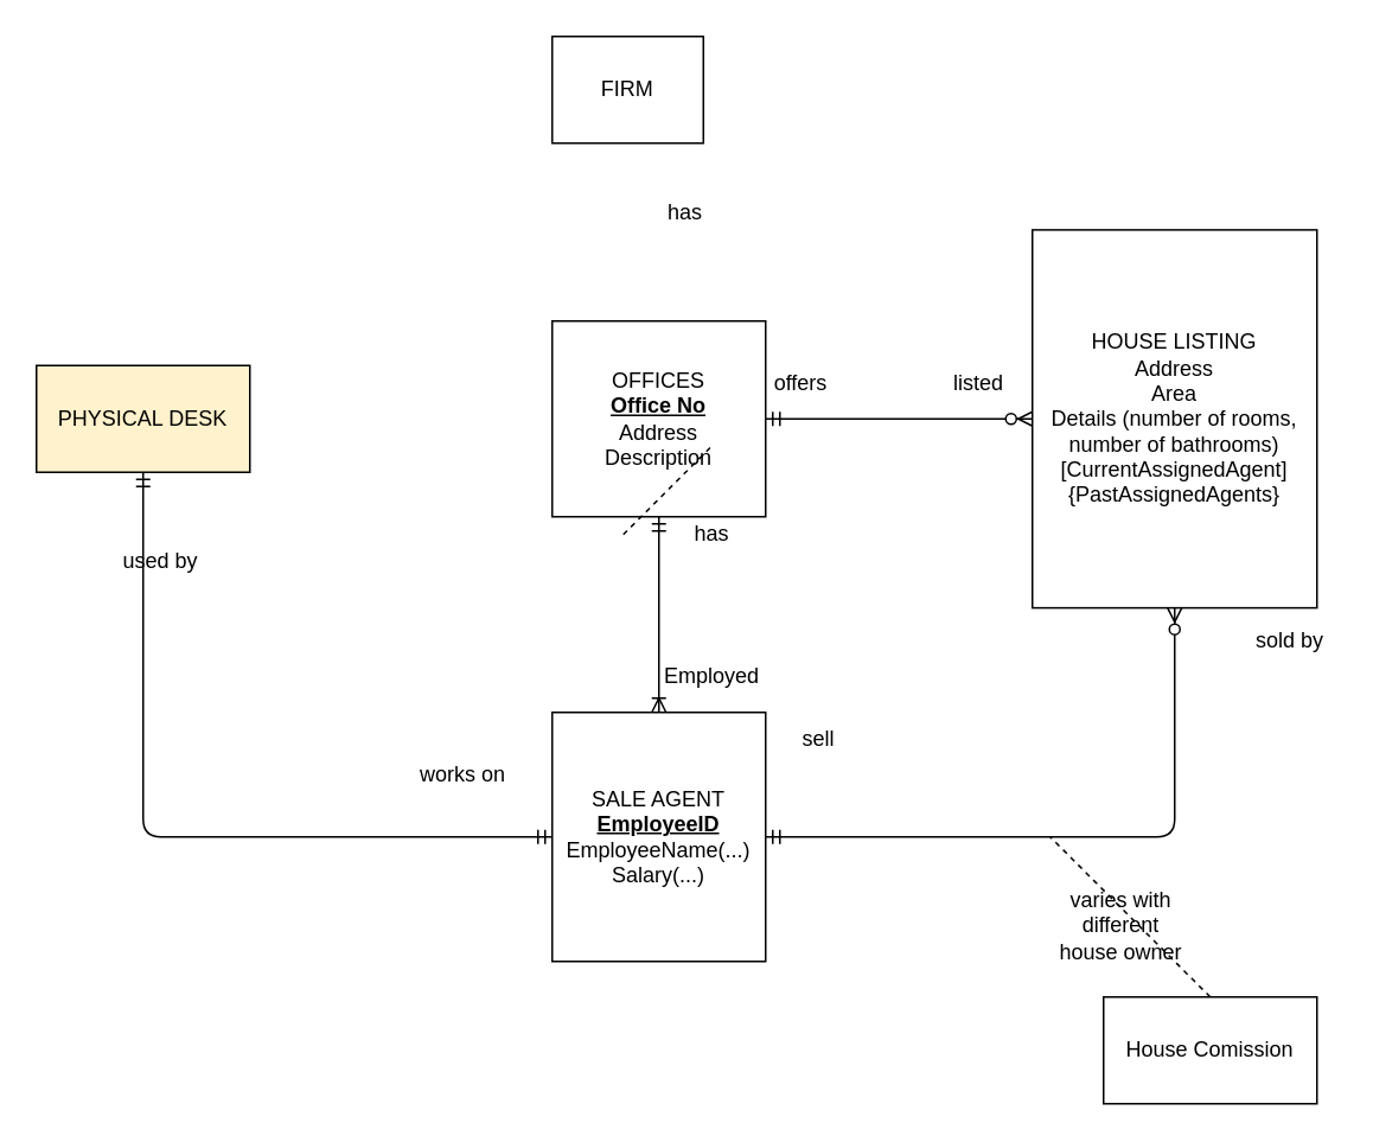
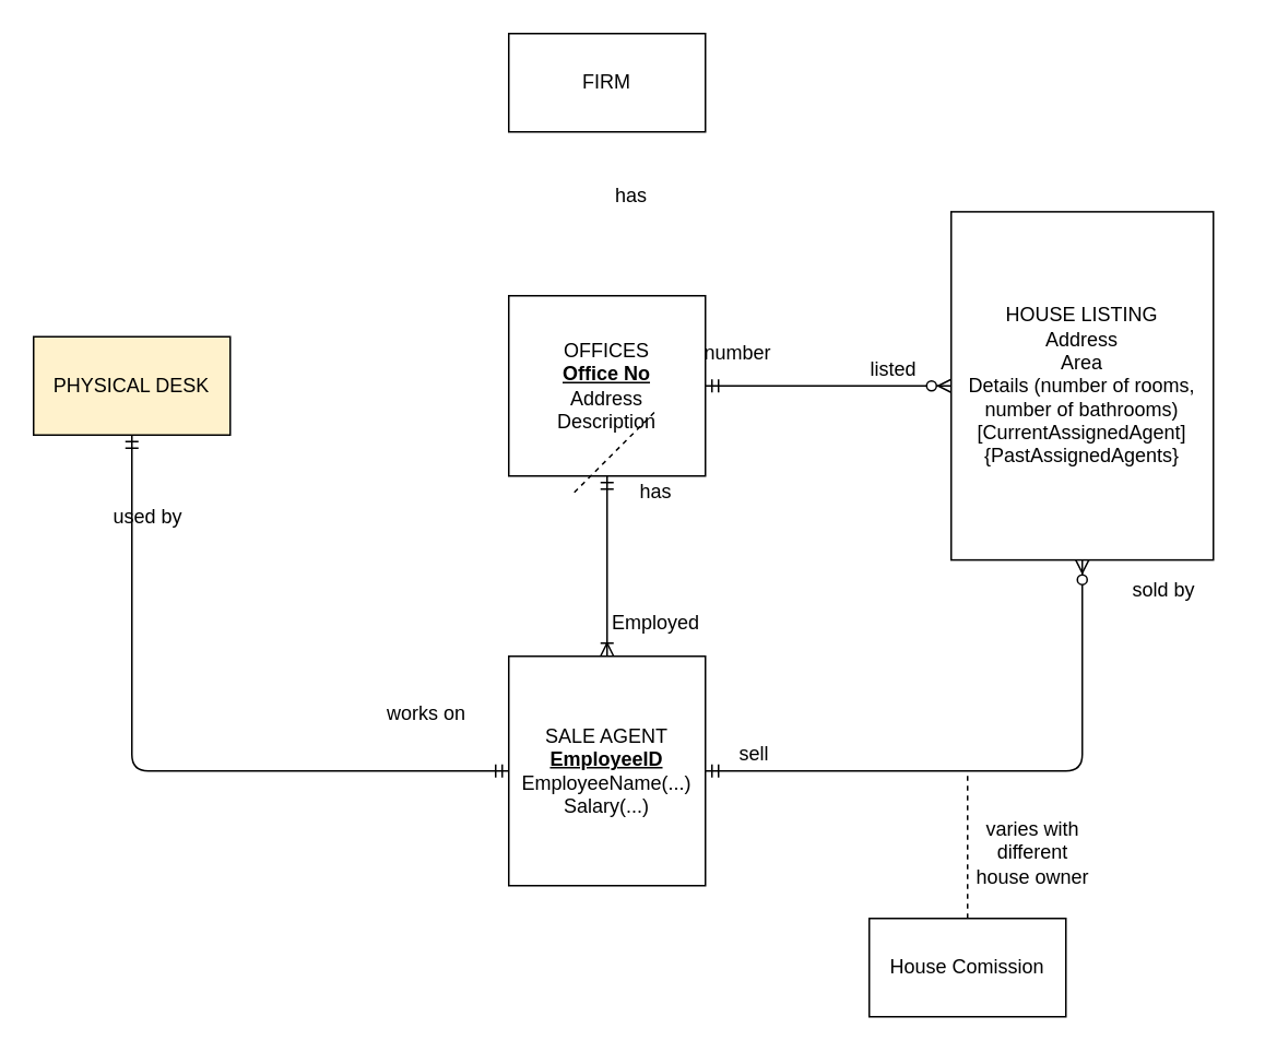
  <mxCell id="0" />
  <mxCell id="1" parent="0" />
- <mxCell id="2" value="FIRM" style="rounded=0;whiteSpace=wrap;html=1;" vertex="1" parent="1"><mxGeometry x="310" y="20" width="85" height="60" as="geometry" /></mxCell>
+ <mxCell id="2" value="FIRM" style="rounded=0;whiteSpace=wrap;html=1;" vertex="1" parent="1"><mxGeometry x="310" y="20" width="120" height="60" as="geometry" /></mxCell>
  <mxCell id="3" value="&lt;div&gt;OFFICES&lt;/div&gt;&lt;div&gt;&lt;u&gt;&lt;b&gt;Office No&lt;/b&gt;&lt;/u&gt;&lt;/div&gt;&lt;div&gt;Address&lt;/div&gt;&lt;div&gt;Description&lt;br&gt;&lt;/div&gt;" style="rounded=0;whiteSpace=wrap;html=1;" vertex="1" parent="1"><mxGeometry x="310" y="180" width="120" height="110" as="geometry" /></mxCell>
  <mxCell id="4" value="&lt;div&gt;HOUSE LISTING&lt;br&gt;&lt;/div&gt;&lt;div&gt;Address&lt;/div&gt;&lt;div&gt;Area&lt;/div&gt;&lt;div&gt;Details (number of rooms, number of bathrooms)&lt;/div&gt;&lt;div&gt;[CurrentAssignedAgent]&lt;br&gt;&lt;/div&gt;&lt;div&gt;{PastAssignedAgents}&lt;br&gt;&lt;/div&gt;" style="rounded=0;whiteSpace=wrap;html=1;" vertex="1" parent="1"><mxGeometry x="580" y="128.75" width="160" height="212.5" as="geometry" /></mxCell>
  <mxCell id="5" value="&lt;div&gt;SALE AGENT&lt;/div&gt;&lt;div&gt;&lt;u&gt;&lt;b&gt;EmployeeID&lt;/b&gt;&lt;/u&gt;&lt;/div&gt;&lt;div&gt;EmployeeName(...)&lt;/div&gt;&lt;div&gt;Salary(...)&lt;br&gt;&lt;/div&gt;" style="rounded=0;whiteSpace=wrap;html=1;" vertex="1" parent="1"><mxGeometry x="310" y="400" width="120" height="140" as="geometry" /></mxCell>
  <mxCell id="6" value="PHYSICAL DESK" style="rounded=0;whiteSpace=wrap;html=1;fillColor=#fff2cc;" vertex="1" parent="1"><mxGeometry x="20" y="205" width="120" height="60" as="geometry" /></mxCell>
  <mxCell id="7" value="" style="endArrow=ERzeroToMany;html=1;exitX=1;exitY=0.5;exitDx=0;exitDy=0;entryX=0;entryY=0.5;entryDx=0;entryDy=0;startArrow=ERmandOne;startFill=0;endFill=1;" edge="1" parent="1" source="3" target="4"><mxGeometry width="50" height="50" relative="1" as="geometry"><mxPoint x="460" y="250" as="sourcePoint" /><mxPoint x="510" y="200" as="targetPoint" /></mxGeometry></mxCell>
  <mxCell id="8" value="" style="endArrow=ERzeroToMany;html=1;exitX=1;exitY=0.5;exitDx=0;exitDy=0;entryX=0.5;entryY=1;entryDx=0;entryDy=0;startArrow=ERmandOne;startFill=0;endFill=1;" edge="1" parent="1" source="5" target="4"><mxGeometry width="50" height="50" relative="1" as="geometry"><mxPoint x="530" y="410" as="sourcePoint" /><mxPoint x="580" y="360" as="targetPoint" /><Array as="points"><mxPoint x="660" y="470" /></Array></mxGeometry></mxCell>
  <mxCell id="9" value="" style="endArrow=ERmandOne;html=1;exitX=0;exitY=0.5;exitDx=0;exitDy=0;entryX=0.5;entryY=1;entryDx=0;entryDy=0;startArrow=ERmandOne;startFill=0;endFill=0;" edge="1" parent="1" source="5" target="6"><mxGeometry width="50" height="50" relative="1" as="geometry"><mxPoint x="220" y="370" as="sourcePoint" /><mxPoint x="270" y="320" as="targetPoint" /><Array as="points"><mxPoint x="80" y="470" /></Array></mxGeometry></mxCell>
  <mxCell id="10" value="" style="endArrow=ERoneToMany;html=1;exitX=0.5;exitY=1;exitDx=0;exitDy=0;entryX=0.5;entryY=0;entryDx=0;entryDy=0;startArrow=ERmandOne;startFill=0;endFill=0;" edge="1" parent="1" source="3" target="5"><mxGeometry width="50" height="50" relative="1" as="geometry"><mxPoint x="360" y="330" as="sourcePoint" /><mxPoint x="410" y="280" as="targetPoint" /></mxGeometry></mxCell>
  <mxCell id="11" value="has" style="text;html=1;strokeColor=none;fillColor=none;align=center;verticalAlign=middle;whiteSpace=wrap;rounded=0;" vertex="1" parent="1"><mxGeometry x="365" y="108.75" width="40" height="20" as="geometry" /></mxCell>
- <mxCell id="12" value="offers" style="text;html=1;strokeColor=none;fillColor=none;align=center;verticalAlign=middle;whiteSpace=wrap;rounded=0;" vertex="1" parent="1"><mxGeometry x="430" y="205" width="40" height="20" as="geometry" /></mxCell>
+ <mxCell id="12" value="number" style="text;html=1;strokeColor=none;fillColor=none;align=center;verticalAlign=middle;whiteSpace=wrap;rounded=0;" vertex="1" parent="1"><mxGeometry x="430" y="205" width="40" height="20" as="geometry" /></mxCell>
  <mxCell id="13" value="Employed" style="text;html=1;strokeColor=none;fillColor=none;align=center;verticalAlign=middle;whiteSpace=wrap;rounded=0;" vertex="1" parent="1"><mxGeometry x="380" y="370" width="40" height="20" as="geometry" /></mxCell>
- <mxCell id="14" value="sell" style="text;html=1;strokeColor=none;fillColor=none;align=center;verticalAlign=middle;whiteSpace=wrap;rounded=0;" vertex="1" parent="1"><mxGeometry x="440" y="405" width="40" height="20" as="geometry" /></mxCell>
+ <mxCell id="14" value="sell" style="text;html=1;strokeColor=none;fillColor=none;align=center;verticalAlign=middle;whiteSpace=wrap;rounded=0;" vertex="1" parent="1"><mxGeometry x="440" y="450" width="40" height="20" as="geometry" /></mxCell>
  <mxCell id="15" value="works on" style="text;html=1;strokeColor=none;fillColor=none;align=center;verticalAlign=middle;whiteSpace=wrap;rounded=0;" vertex="1" parent="1"><mxGeometry x="230" y="425" width="60" height="20" as="geometry" /></mxCell>
- <mxCell id="16" value="listed" style="text;html=1;strokeColor=none;fillColor=none;align=center;verticalAlign=middle;whiteSpace=wrap;rounded=0;" vertex="1" parent="1"><mxGeometry x="530" y="205" width="40" height="20" as="geometry" /></mxCell>
- <mxCell id="17" value="sold by" style="text;html=1;strokeColor=none;fillColor=none;align=center;verticalAlign=middle;whiteSpace=wrap;rounded=0;" vertex="1" parent="1"><mxGeometry x="700" y="350" width="50" height="20" as="geometry" /></mxCell>
+ <mxCell id="16" value="listed" style="text;html=1;strokeColor=none;fillColor=none;align=center;verticalAlign=middle;whiteSpace=wrap;rounded=0;" vertex="1" parent="1"><mxGeometry x="525" y="215" width="40" height="20" as="geometry" /></mxCell>
+ <mxCell id="17" value="sold by" style="text;html=1;strokeColor=none;fillColor=none;align=center;verticalAlign=middle;whiteSpace=wrap;rounded=0;" vertex="1" parent="1"><mxGeometry x="685" y="350" width="50" height="20" as="geometry" /></mxCell>
  <mxCell id="18" value="used by" style="text;html=1;strokeColor=none;fillColor=none;align=center;verticalAlign=middle;whiteSpace=wrap;rounded=0;" vertex="1" parent="1"><mxGeometry x="60" y="305" width="60" height="20" as="geometry" /></mxCell>
  <mxCell id="19" value="has" style="text;html=1;strokeColor=none;fillColor=none;align=center;verticalAlign=middle;whiteSpace=wrap;rounded=0;" vertex="1" parent="1"><mxGeometry x="380" y="290" width="40" height="20" as="geometry" /></mxCell>
  <mxCell id="20" value="" style="endArrow=none;dashed=1;html=1;" edge="1" parent="1"><mxGeometry width="50" height="50" relative="1" as="geometry"><mxPoint x="350" y="300" as="sourcePoint" /><mxPoint x="400" y="250" as="targetPoint" /></mxGeometry></mxCell>
  <mxCell id="21" value="" style="endArrow=none;dashed=1;html=1;exitX=0.5;exitY=0;exitDx=0;exitDy=0;" edge="1" parent="1" source="22"><mxGeometry width="50" height="50" relative="1" as="geometry"><mxPoint x="590" y="540" as="sourcePoint" /><mxPoint x="590" y="470" as="targetPoint" /></mxGeometry></mxCell>
- <mxCell id="22" value="House Comission" style="rounded=0;whiteSpace=wrap;html=1;" vertex="1" parent="1"><mxGeometry x="620" y="560" width="120" height="60" as="geometry" /></mxCell>
+ <mxCell id="22" value="House Comission" style="rounded=0;whiteSpace=wrap;html=1;" vertex="1" parent="1"><mxGeometry x="530" y="560" width="120" height="60" as="geometry" /></mxCell>
  <mxCell id="23" value="varies with different house owner" style="text;html=1;strokeColor=none;fillColor=none;align=center;verticalAlign=middle;whiteSpace=wrap;rounded=0;rotation=0;" vertex="1" parent="1"><mxGeometry x="590" y="510" width="80" height="20" as="geometry" /></mxCell>
